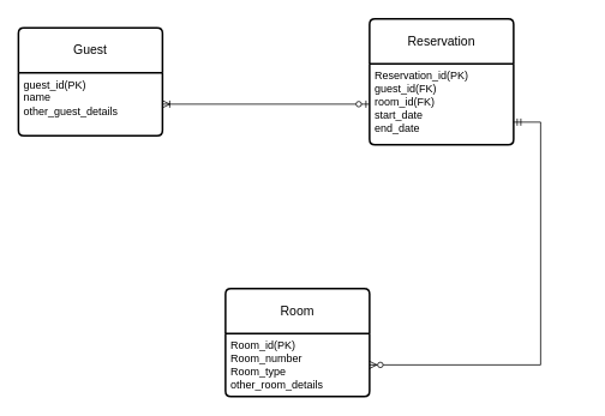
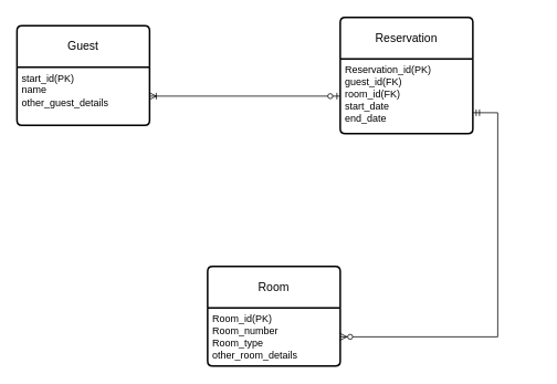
  <mxCell id="0" />
  <mxCell id="1" parent="0" />
  <mxCell id="2" value="Guest" style="swimlane;childLayout=stackLayout;horizontal=1;startSize=50;horizontalStack=0;rounded=1;fontSize=14;fontStyle=0;strokeWidth=2;resizeParent=0;resizeLast=1;shadow=0;dashed=0;align=center;arcSize=4;whiteSpace=wrap;html=1;" vertex="1" parent="1"><mxGeometry x="20" y="30" width="160" height="120" as="geometry" /></mxCell>
- <mxCell id="3" value="guest_id(PK)&lt;div&gt;name&lt;/div&gt;&lt;div&gt;other_guest_details&lt;br&gt;&lt;br&gt;&lt;/div&gt;" style="align=left;strokeColor=none;fillColor=none;spacingLeft=4;fontSize=12;verticalAlign=top;resizable=0;rotatable=0;part=1;html=1;" vertex="1" parent="2"><mxGeometry y="50" width="160" height="70" as="geometry" /></mxCell>
+ <mxCell id="3" value="start_id(PK)&lt;div&gt;name&lt;/div&gt;&lt;div&gt;other_guest_details&lt;br&gt;&lt;br&gt;&lt;/div&gt;" style="align=left;strokeColor=none;fillColor=none;spacingLeft=4;fontSize=12;verticalAlign=top;resizable=0;rotatable=0;part=1;html=1;" vertex="1" parent="2"><mxGeometry y="50" width="160" height="70" as="geometry" /></mxCell>
  <mxCell id="4" value="Room" style="swimlane;childLayout=stackLayout;horizontal=1;startSize=50;horizontalStack=0;rounded=1;fontSize=14;fontStyle=0;strokeWidth=2;resizeParent=0;resizeLast=1;shadow=0;dashed=0;align=center;arcSize=4;whiteSpace=wrap;html=1;" vertex="1" parent="1"><mxGeometry x="250" y="320" width="160" height="120" as="geometry" /></mxCell>
  <mxCell id="5" value="Room_id(PK)&lt;div&gt;Room_number&lt;/div&gt;&lt;div&gt;Room_type&lt;/div&gt;&lt;div&gt;other_room_details&lt;/div&gt;" style="align=left;strokeColor=none;fillColor=none;spacingLeft=4;fontSize=12;verticalAlign=top;resizable=0;rotatable=0;part=1;html=1;" vertex="1" parent="4"><mxGeometry y="50" width="160" height="70" as="geometry" /></mxCell>
  <mxCell id="6" value="Reservation" style="swimlane;childLayout=stackLayout;horizontal=1;startSize=50;horizontalStack=0;rounded=1;fontSize=14;fontStyle=0;strokeWidth=2;resizeParent=0;resizeLast=1;shadow=0;dashed=0;align=center;arcSize=4;whiteSpace=wrap;html=1;" vertex="1" parent="1"><mxGeometry x="410" y="20" width="160" height="140" as="geometry" /></mxCell>
  <mxCell id="7" value="Reservation_id(PK)&lt;div&gt;guest_id(FK)&lt;/div&gt;&lt;div&gt;room_id(FK)&lt;/div&gt;&lt;div&gt;start_date&lt;/div&gt;&lt;div&gt;end_date&lt;/div&gt;" style="align=left;strokeColor=none;fillColor=none;spacingLeft=4;fontSize=12;verticalAlign=top;resizable=0;rotatable=0;part=1;html=1;" vertex="1" parent="6"><mxGeometry y="50" width="160" height="90" as="geometry" /></mxCell>
  <mxCell id="8" value="" style="edgeStyle=orthogonalEdgeStyle;fontSize=12;html=1;endArrow=ERoneToMany;startArrow=ERzeroToOne;rounded=0;entryX=1;entryY=0.5;entryDx=0;entryDy=0;exitX=0;exitY=0.5;exitDx=0;exitDy=0;" edge="1" parent="1" source="7" target="3"><mxGeometry width="100" height="100" relative="1" as="geometry"><mxPoint x="420" y="160" as="sourcePoint" /><mxPoint x="520" y="60" as="targetPoint" /></mxGeometry></mxCell>
  <mxCell id="9" value="" style="edgeStyle=entityRelationEdgeStyle;fontSize=12;html=1;endArrow=ERzeroToMany;startArrow=ERmandOne;rounded=0;entryX=1;entryY=0.5;entryDx=0;entryDy=0;" edge="1" parent="1" target="5"><mxGeometry width="100" height="100" relative="1" as="geometry"><mxPoint x="570" y="135" as="sourcePoint" /><mxPoint x="740" y="140" as="targetPoint" /><Array as="points"><mxPoint x="650" y="120" /></Array></mxGeometry></mxCell>
